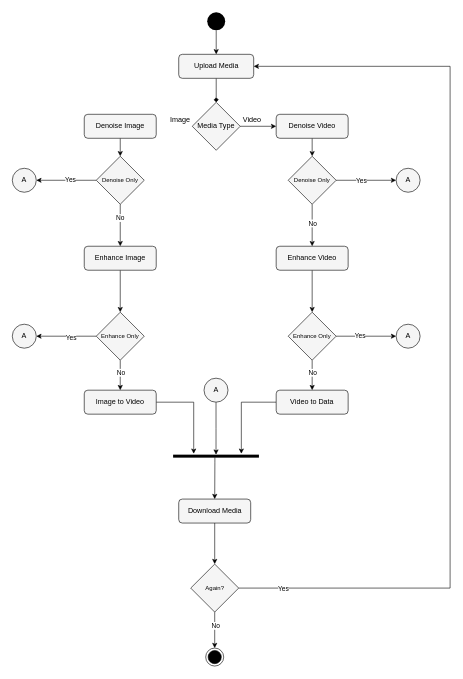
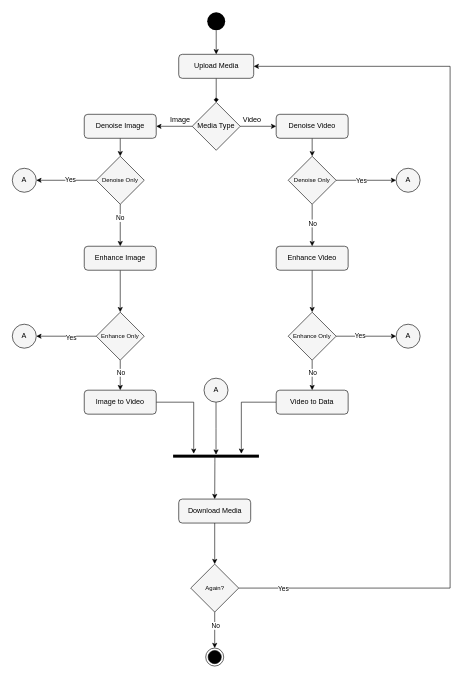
  <mxCell id="0" />
  <mxCell id="1" parent="0" />
  <mxCell id="2" style="edgeStyle=orthogonalEdgeStyle;rounded=0;orthogonalLoop=1;jettySize=auto;html=1;exitX=0.5;exitY=1;exitDx=0;exitDy=0;entryX=0.5;entryY=0;entryDx=0;entryDy=0;endArrow=diamond;" parent="1" source="3" target="6" edge="1"><mxGeometry relative="1" as="geometry" /></mxCell>
  <mxCell id="3" value="Upload Media" style="rounded=1;whiteSpace=wrap;html=1;fillColor=#F5F5F5;" parent="1" vertex="1"><mxGeometry x="297.5" y="90" width="125" height="40" as="geometry" /></mxCell>
  <mxCell id="4" style="edgeStyle=orthogonalEdgeStyle;rounded=0;orthogonalLoop=1;jettySize=auto;html=1;exitX=1;exitY=0.5;exitDx=0;exitDy=0;entryX=0;entryY=0.5;entryDx=0;entryDy=0;" parent="1" source="6" target="8" edge="1"><mxGeometry relative="1" as="geometry" /></mxCell>
+ <mxCell id="5" style="edgeStyle=orthogonalEdgeStyle;rounded=0;orthogonalLoop=1;jettySize=auto;html=1;exitX=0;exitY=0.5;exitDx=0;exitDy=0;entryX=1;entryY=0.5;entryDx=0;entryDy=0;" parent="1" source="6" target="10" edge="1"><mxGeometry relative="1" as="geometry" /></mxCell>
  <mxCell id="6" value="Media Type" style="rhombus;whiteSpace=wrap;html=1;fillColor=#F5F5F5;" parent="1" vertex="1"><mxGeometry x="320" y="170" width="80" height="80" as="geometry" /></mxCell>
  <mxCell id="7" style="edgeStyle=orthogonalEdgeStyle;rounded=0;orthogonalLoop=1;jettySize=auto;html=1;exitX=0.5;exitY=1;exitDx=0;exitDy=0;entryX=0.5;entryY=0;entryDx=0;entryDy=0;" parent="1" source="8" target="17" edge="1"><mxGeometry relative="1" as="geometry" /></mxCell>
  <mxCell id="8" value="Denoise Video" style="rounded=1;whiteSpace=wrap;html=1;fillColor=#F5F5F5;" parent="1" vertex="1"><mxGeometry x="460" y="190" width="120" height="40" as="geometry" /></mxCell>
  <mxCell id="9" style="edgeStyle=orthogonalEdgeStyle;rounded=0;orthogonalLoop=1;jettySize=auto;html=1;exitX=0.5;exitY=1;exitDx=0;exitDy=0;entryX=0.5;entryY=0;entryDx=0;entryDy=0;" parent="1" source="10" target="22" edge="1"><mxGeometry relative="1" as="geometry" /></mxCell>
  <mxCell id="10" value="Denoise Image" style="rounded=1;whiteSpace=wrap;html=1;fillColor=#F5F5F5;" parent="1" vertex="1"><mxGeometry x="140" y="190" width="120" height="40" as="geometry" /></mxCell>
  <mxCell id="11" value="Video" style="text;html=1;strokeColor=none;fillColor=none;align=center;verticalAlign=middle;whiteSpace=wrap;rounded=0;" parent="1" vertex="1"><mxGeometry x="400" y="190" width="40" height="20" as="geometry" /></mxCell>
  <mxCell id="12" value="Image" style="text;html=1;strokeColor=none;fillColor=none;align=center;verticalAlign=middle;whiteSpace=wrap;rounded=0;" parent="1" vertex="1"><mxGeometry x="280" y="190" width="40" height="20" as="geometry" /></mxCell>
  <mxCell id="13" value="" style="edgeStyle=orthogonalEdgeStyle;rounded=0;orthogonalLoop=1;jettySize=auto;html=1;" parent="1" source="17" target="38" edge="1"><mxGeometry relative="1" as="geometry" /></mxCell>
  <mxCell id="14" value="No" style="edgeLabel;html=1;align=center;verticalAlign=middle;resizable=0;points=[];" vertex="1" connectable="0" parent="13"><mxGeometry x="-0.117" relative="1" as="geometry"><mxPoint as="offset" /></mxGeometry></mxCell>
  <mxCell id="15" value="" style="edgeStyle=orthogonalEdgeStyle;rounded=0;orthogonalLoop=1;jettySize=auto;html=1;" parent="1" source="17" target="23" edge="1"><mxGeometry relative="1" as="geometry" /></mxCell>
  <mxCell id="16" value="Yes" style="edgeLabel;html=1;align=center;verticalAlign=middle;resizable=0;points=[];" vertex="1" connectable="0" parent="15"><mxGeometry x="-0.175" relative="1" as="geometry"><mxPoint as="offset" /></mxGeometry></mxCell>
  <mxCell id="17" value="&lt;font style=&quot;font-size: 10px&quot;&gt;Denoise Only&lt;/font&gt;" style="rhombus;whiteSpace=wrap;html=1;fillColor=#F5F5F5;" parent="1" vertex="1"><mxGeometry x="480" y="260" width="80" height="80" as="geometry" /></mxCell>
  <mxCell id="18" value="" style="edgeStyle=orthogonalEdgeStyle;rounded=0;orthogonalLoop=1;jettySize=auto;html=1;" parent="1" source="22" target="24" edge="1"><mxGeometry relative="1" as="geometry" /></mxCell>
  <mxCell id="19" value="Yes" style="edgeLabel;html=1;align=center;verticalAlign=middle;resizable=0;points=[];" vertex="1" connectable="0" parent="18"><mxGeometry x="-0.116" y="-2" relative="1" as="geometry"><mxPoint as="offset" /></mxGeometry></mxCell>
  <mxCell id="20" value="" style="edgeStyle=orthogonalEdgeStyle;rounded=0;orthogonalLoop=1;jettySize=auto;html=1;" parent="1" source="22" target="40" edge="1"><mxGeometry relative="1" as="geometry" /></mxCell>
  <mxCell id="21" value="No" style="edgeLabel;html=1;align=center;verticalAlign=middle;resizable=0;points=[];" vertex="1" connectable="0" parent="20"><mxGeometry x="-0.36" y="-1" relative="1" as="geometry"><mxPoint as="offset" /></mxGeometry></mxCell>
  <mxCell id="22" value="&lt;span&gt;&lt;font style=&quot;font-size: 10px&quot;&gt;Denoise Only&lt;/font&gt;&lt;/span&gt;" style="rhombus;whiteSpace=wrap;html=1;fillColor=#F5F5F5;" parent="1" vertex="1"><mxGeometry x="160" y="260" width="80" height="80" as="geometry" /></mxCell>
  <mxCell id="23" value="A" style="ellipse;whiteSpace=wrap;html=1;aspect=fixed;fillColor=#F5F5F5;" parent="1" vertex="1"><mxGeometry x="660" y="280" width="40" height="40" as="geometry" /></mxCell>
  <mxCell id="24" value="A" style="ellipse;whiteSpace=wrap;html=1;aspect=fixed;fillColor=#F5F5F5;" parent="1" vertex="1"><mxGeometry x="20" y="280" width="40" height="40" as="geometry" /></mxCell>
  <mxCell id="25" value="" style="edgeStyle=orthogonalEdgeStyle;rounded=0;orthogonalLoop=1;jettySize=auto;html=1;" parent="1" source="29" target="30" edge="1"><mxGeometry relative="1" as="geometry" /></mxCell>
  <mxCell id="26" value="Yes" style="edgeLabel;html=1;align=center;verticalAlign=middle;resizable=0;points=[];" vertex="1" connectable="0" parent="25"><mxGeometry x="-0.217" y="2" relative="1" as="geometry"><mxPoint as="offset" /></mxGeometry></mxCell>
  <mxCell id="27" value="" style="edgeStyle=orthogonalEdgeStyle;rounded=0;orthogonalLoop=1;jettySize=auto;html=1;" parent="1" source="29" target="42" edge="1"><mxGeometry relative="1" as="geometry" /></mxCell>
  <mxCell id="28" value="No" style="edgeLabel;html=1;align=center;verticalAlign=middle;resizable=0;points=[];" vertex="1" connectable="0" parent="27"><mxGeometry x="0.207" relative="1" as="geometry"><mxPoint y="-10" as="offset" /></mxGeometry></mxCell>
  <mxCell id="29" value="&lt;font style=&quot;font-size: 10px&quot;&gt;Enhance Only&lt;/font&gt;" style="rhombus;whiteSpace=wrap;html=1;fillColor=#F5F5F5;" parent="1" vertex="1"><mxGeometry x="480" y="520" width="80" height="80" as="geometry" /></mxCell>
  <mxCell id="30" value="A" style="ellipse;whiteSpace=wrap;html=1;aspect=fixed;fillColor=#F5F5F5;" parent="1" vertex="1"><mxGeometry x="660" y="540" width="40" height="40" as="geometry" /></mxCell>
  <mxCell id="31" value="" style="edgeStyle=orthogonalEdgeStyle;rounded=0;orthogonalLoop=1;jettySize=auto;html=1;" parent="1" source="35" target="36" edge="1"><mxGeometry relative="1" as="geometry" /></mxCell>
  <mxCell id="32" value="Yes" style="edgeLabel;html=1;align=center;verticalAlign=middle;resizable=0;points=[];" vertex="1" connectable="0" parent="31"><mxGeometry x="-0.144" y="1" relative="1" as="geometry"><mxPoint as="offset" /></mxGeometry></mxCell>
  <mxCell id="33" value="" style="edgeStyle=orthogonalEdgeStyle;rounded=0;orthogonalLoop=1;jettySize=auto;html=1;" parent="1" source="35" target="44" edge="1"><mxGeometry relative="1" as="geometry" /></mxCell>
  <mxCell id="34" value="No" style="edgeLabel;html=1;align=center;verticalAlign=middle;resizable=0;points=[];" vertex="1" connectable="0" parent="33"><mxGeometry x="-0.336" relative="1" as="geometry"><mxPoint y="3.33" as="offset" /></mxGeometry></mxCell>
  <mxCell id="35" value="&lt;span&gt;&lt;font style=&quot;font-size: 10px&quot;&gt;Enhance Only&lt;/font&gt;&lt;/span&gt;" style="rhombus;whiteSpace=wrap;html=1;fillColor=#F5F5F5;" parent="1" vertex="1"><mxGeometry x="160" y="520" width="80" height="80" as="geometry" /></mxCell>
  <mxCell id="36" value="A" style="ellipse;whiteSpace=wrap;html=1;aspect=fixed;fillColor=#F5F5F5;" parent="1" vertex="1"><mxGeometry x="20" y="540" width="40" height="40" as="geometry" /></mxCell>
  <mxCell id="37" value="" style="edgeStyle=orthogonalEdgeStyle;rounded=0;orthogonalLoop=1;jettySize=auto;html=1;" parent="1" source="38" target="29" edge="1"><mxGeometry relative="1" as="geometry" /></mxCell>
  <mxCell id="38" value="Enhance Video" style="rounded=1;whiteSpace=wrap;html=1;fillColor=#F5F5F5;" parent="1" vertex="1"><mxGeometry x="460" y="410" width="120" height="40" as="geometry" /></mxCell>
  <mxCell id="39" value="" style="edgeStyle=orthogonalEdgeStyle;rounded=0;orthogonalLoop=1;jettySize=auto;html=1;" parent="1" source="40" target="35" edge="1"><mxGeometry relative="1" as="geometry" /></mxCell>
  <mxCell id="40" value="Enhance Image" style="rounded=1;whiteSpace=wrap;html=1;fillColor=#F5F5F5;" parent="1" vertex="1"><mxGeometry x="140" y="410" width="120" height="40" as="geometry" /></mxCell>
  <mxCell id="41" style="edgeStyle=orthogonalEdgeStyle;rounded=0;orthogonalLoop=1;jettySize=auto;html=1;exitX=0;exitY=0.5;exitDx=0;exitDy=0;entryX=-0.298;entryY=0.205;entryDx=0;entryDy=0;entryPerimeter=0;fillColor=#000000;" parent="1" source="42" target="46" edge="1"><mxGeometry relative="1" as="geometry" /></mxCell>
  <mxCell id="42" value="Video to Data" style="rounded=1;whiteSpace=wrap;html=1;fillColor=#F5F5F5;" parent="1" vertex="1"><mxGeometry x="460" y="650" width="120" height="40" as="geometry" /></mxCell>
  <mxCell id="43" style="edgeStyle=orthogonalEdgeStyle;rounded=0;orthogonalLoop=1;jettySize=auto;html=1;exitX=1;exitY=0.5;exitDx=0;exitDy=0;entryX=-0.298;entryY=0.76;entryDx=0;entryDy=0;entryPerimeter=0;fillColor=#000000;" parent="1" source="44" target="46" edge="1"><mxGeometry relative="1" as="geometry" /></mxCell>
  <mxCell id="44" value="Image to Video" style="rounded=1;whiteSpace=wrap;html=1;fillColor=#F5F5F5;" parent="1" vertex="1"><mxGeometry x="140" y="650" width="120" height="40" as="geometry" /></mxCell>
  <mxCell id="45" value="" style="edgeStyle=orthogonalEdgeStyle;rounded=0;orthogonalLoop=1;jettySize=auto;html=1;fillColor=#000000;entryX=0.5;entryY=0;entryDx=0;entryDy=0;exitX=0.873;exitY=0.513;exitDx=0;exitDy=0;exitPerimeter=0;" parent="1" source="46" target="53" edge="1"><mxGeometry relative="1" as="geometry"><Array as="points"><mxPoint x="358" y="770" /><mxPoint x="358" y="770" /></Array></mxGeometry></mxCell>
  <mxCell id="46" value="" style="html=1;points=[];perimeter=orthogonalPerimeter;fillColor=#000000;strokeColor=none;rotation=90;" parent="1" vertex="1"><mxGeometry x="357.19" y="688.44" width="5" height="143.12" as="geometry" /></mxCell>
  <mxCell id="47" value="" style="edgeStyle=orthogonalEdgeStyle;rounded=0;orthogonalLoop=1;jettySize=auto;html=1;fillColor=#000000;" parent="1" source="48" target="46" edge="1"><mxGeometry relative="1" as="geometry" /></mxCell>
  <mxCell id="48" value="A" style="ellipse;whiteSpace=wrap;html=1;aspect=fixed;fillColor=#F5F5F5;" parent="1" vertex="1"><mxGeometry x="339.69" y="630" width="40" height="40" as="geometry" /></mxCell>
  <mxCell id="49" value="" style="edgeStyle=orthogonalEdgeStyle;rounded=0;orthogonalLoop=1;jettySize=auto;html=1;fillColor=#000000;" parent="1" source="50" target="3" edge="1"><mxGeometry relative="1" as="geometry" /></mxCell>
  <mxCell id="50" value="" style="ellipse;fillColor=#000000;strokeColor=none;" parent="1" vertex="1"><mxGeometry x="345" y="20" width="30" height="30" as="geometry" /></mxCell>
  <mxCell id="51" value="" style="ellipse;html=1;shape=endState;fillColor=#000000;strokeColor=#000000;" parent="1" vertex="1"><mxGeometry x="342.5" y="1080" width="30" height="30" as="geometry" /></mxCell>
  <mxCell id="52" style="edgeStyle=orthogonalEdgeStyle;rounded=0;orthogonalLoop=1;jettySize=auto;html=1;exitX=0.5;exitY=1;exitDx=0;exitDy=0;entryX=0.5;entryY=0;entryDx=0;entryDy=0;fillColor=#000000;" edge="1" parent="1" source="53" target="58"><mxGeometry relative="1" as="geometry" /></mxCell>
  <mxCell id="53" value="Download Media" style="rounded=1;whiteSpace=wrap;html=1;fillColor=#F5F5F5;" parent="1" vertex="1"><mxGeometry x="297.5" y="831.56" width="120" height="40" as="geometry" /></mxCell>
  <mxCell id="54" style="edgeStyle=orthogonalEdgeStyle;rounded=0;orthogonalLoop=1;jettySize=auto;html=1;exitX=0.5;exitY=1;exitDx=0;exitDy=0;entryX=0.5;entryY=0;entryDx=0;entryDy=0;fillColor=#000000;" edge="1" parent="1" source="58" target="51"><mxGeometry relative="1" as="geometry" /></mxCell>
  <mxCell id="55" value="No" style="edgeLabel;html=1;align=center;verticalAlign=middle;resizable=0;points=[];" vertex="1" connectable="0" parent="54"><mxGeometry x="-0.257" y="1" relative="1" as="geometry"><mxPoint as="offset" /></mxGeometry></mxCell>
  <mxCell id="56" style="edgeStyle=orthogonalEdgeStyle;rounded=0;orthogonalLoop=1;jettySize=auto;html=1;exitX=1;exitY=0.5;exitDx=0;exitDy=0;entryX=1;entryY=0.5;entryDx=0;entryDy=0;fillColor=#000000;" edge="1" parent="1" source="58" target="3"><mxGeometry relative="1" as="geometry"><Array as="points"><mxPoint x="750" y="980" /><mxPoint x="750" y="110" /></Array></mxGeometry></mxCell>
  <mxCell id="57" value="Yes" style="edgeLabel;html=1;align=center;verticalAlign=middle;resizable=0;points=[];" vertex="1" connectable="0" parent="56"><mxGeometry x="-0.904" relative="1" as="geometry"><mxPoint as="offset" /></mxGeometry></mxCell>
  <mxCell id="58" value="&lt;font style=&quot;font-size: 10px&quot;&gt;Again?&lt;/font&gt;" style="rhombus;whiteSpace=wrap;html=1;fillColor=#F5F5F5;" vertex="1" parent="1"><mxGeometry x="317.5" y="940" width="80" height="80" as="geometry" /></mxCell>
